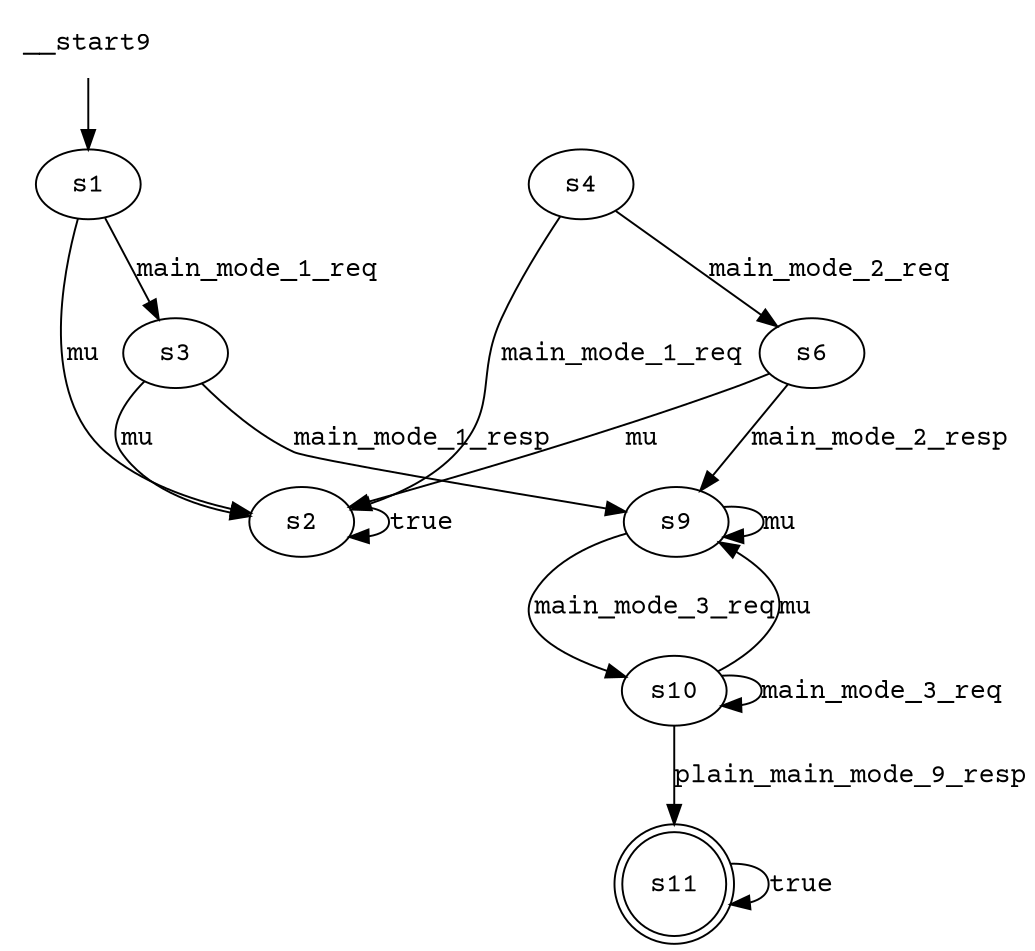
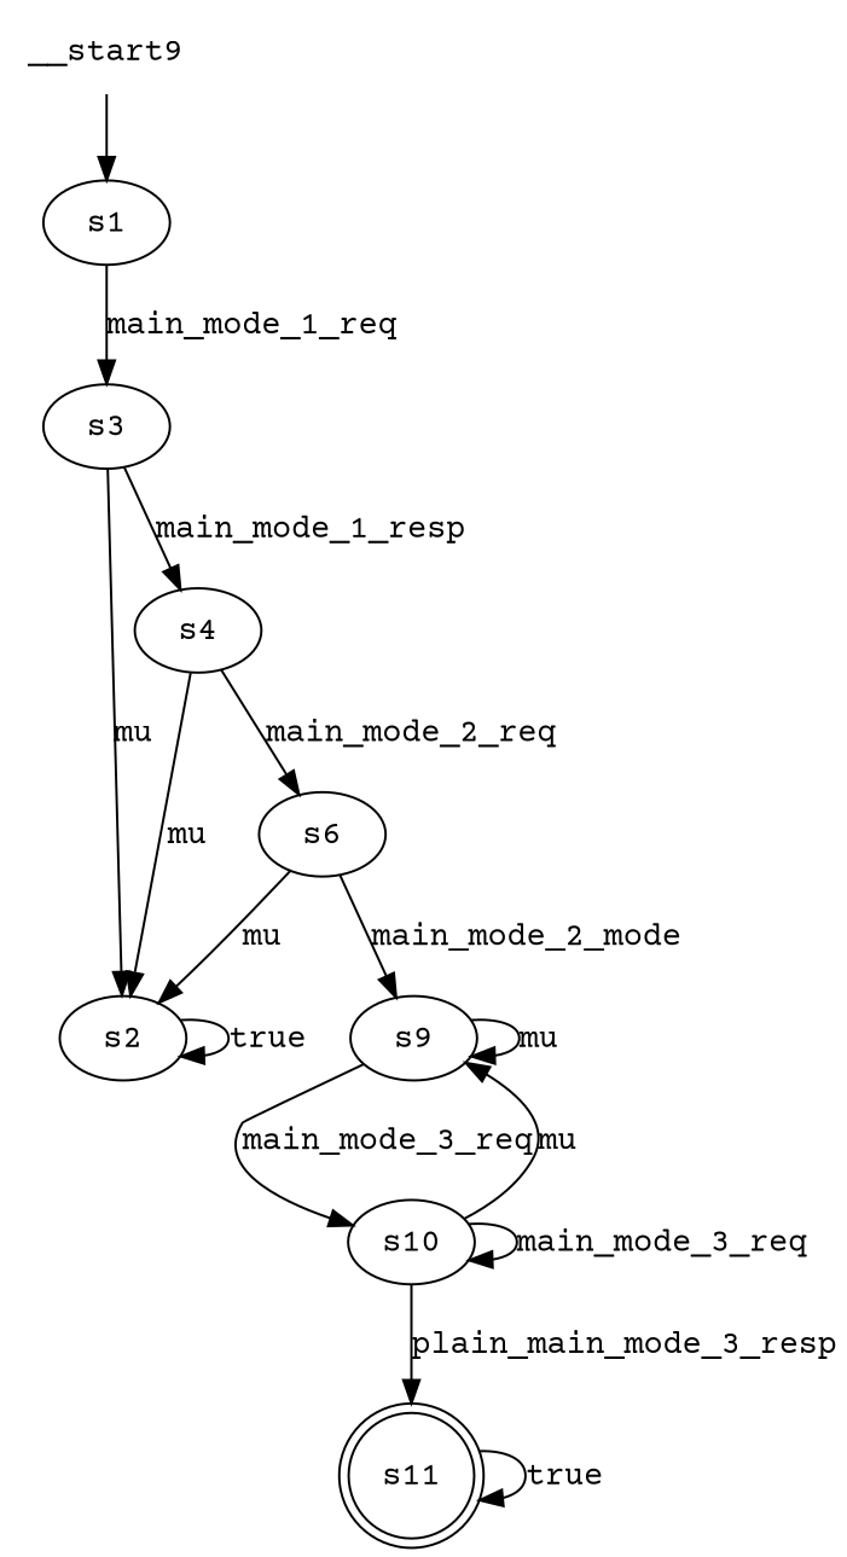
  digraph {
    fontname="Courier Prime"
    node [fontname="Courier Prime"]
    edge [fontname="Courier Prime"]
    n1 [label=s1]
    n2 [label=s2]
    n3 [label=s3]
    n4 [label=s4]
    n5 [label=s6]
    n6 [label=s9]
    n7 [label=s10]
    n8 [label=s11 shape=doublecircle]
    n9 [label=__start9 shape=none]
-   n1 -> n2 [label=mu]
    n1 -> n3 [label=main_mode_1_req]
    n2 -> n2 [label=true]
    n3 -> n2 [label=mu]
-   n3 -> n6 [label=main_mode_1_resp]
-   n4 -> n2 [label=main_mode_1_req]
+   n3 -> n4 [label=main_mode_1_resp]
+   n4 -> n2 [label=mu]
    n4 -> n5 [label=main_mode_2_req]
    n5 -> n2 [label=mu]
-   n5 -> n6 [label=main_mode_2_resp]
+   n5 -> n6 [label=main_mode_2_mode]
    n6 -> n6 [label=mu]
    n6 -> n7 [label=main_mode_3_req]
    n7 -> n6 [label=mu]
    n7 -> n7 [label=main_mode_3_req]
-   n7 -> n8 [label=plain_main_mode_9_resp]
+   n7 -> n8 [label=plain_main_mode_3_resp]
    n8 -> n8 [label=true]
    n9 -> n1
  }
